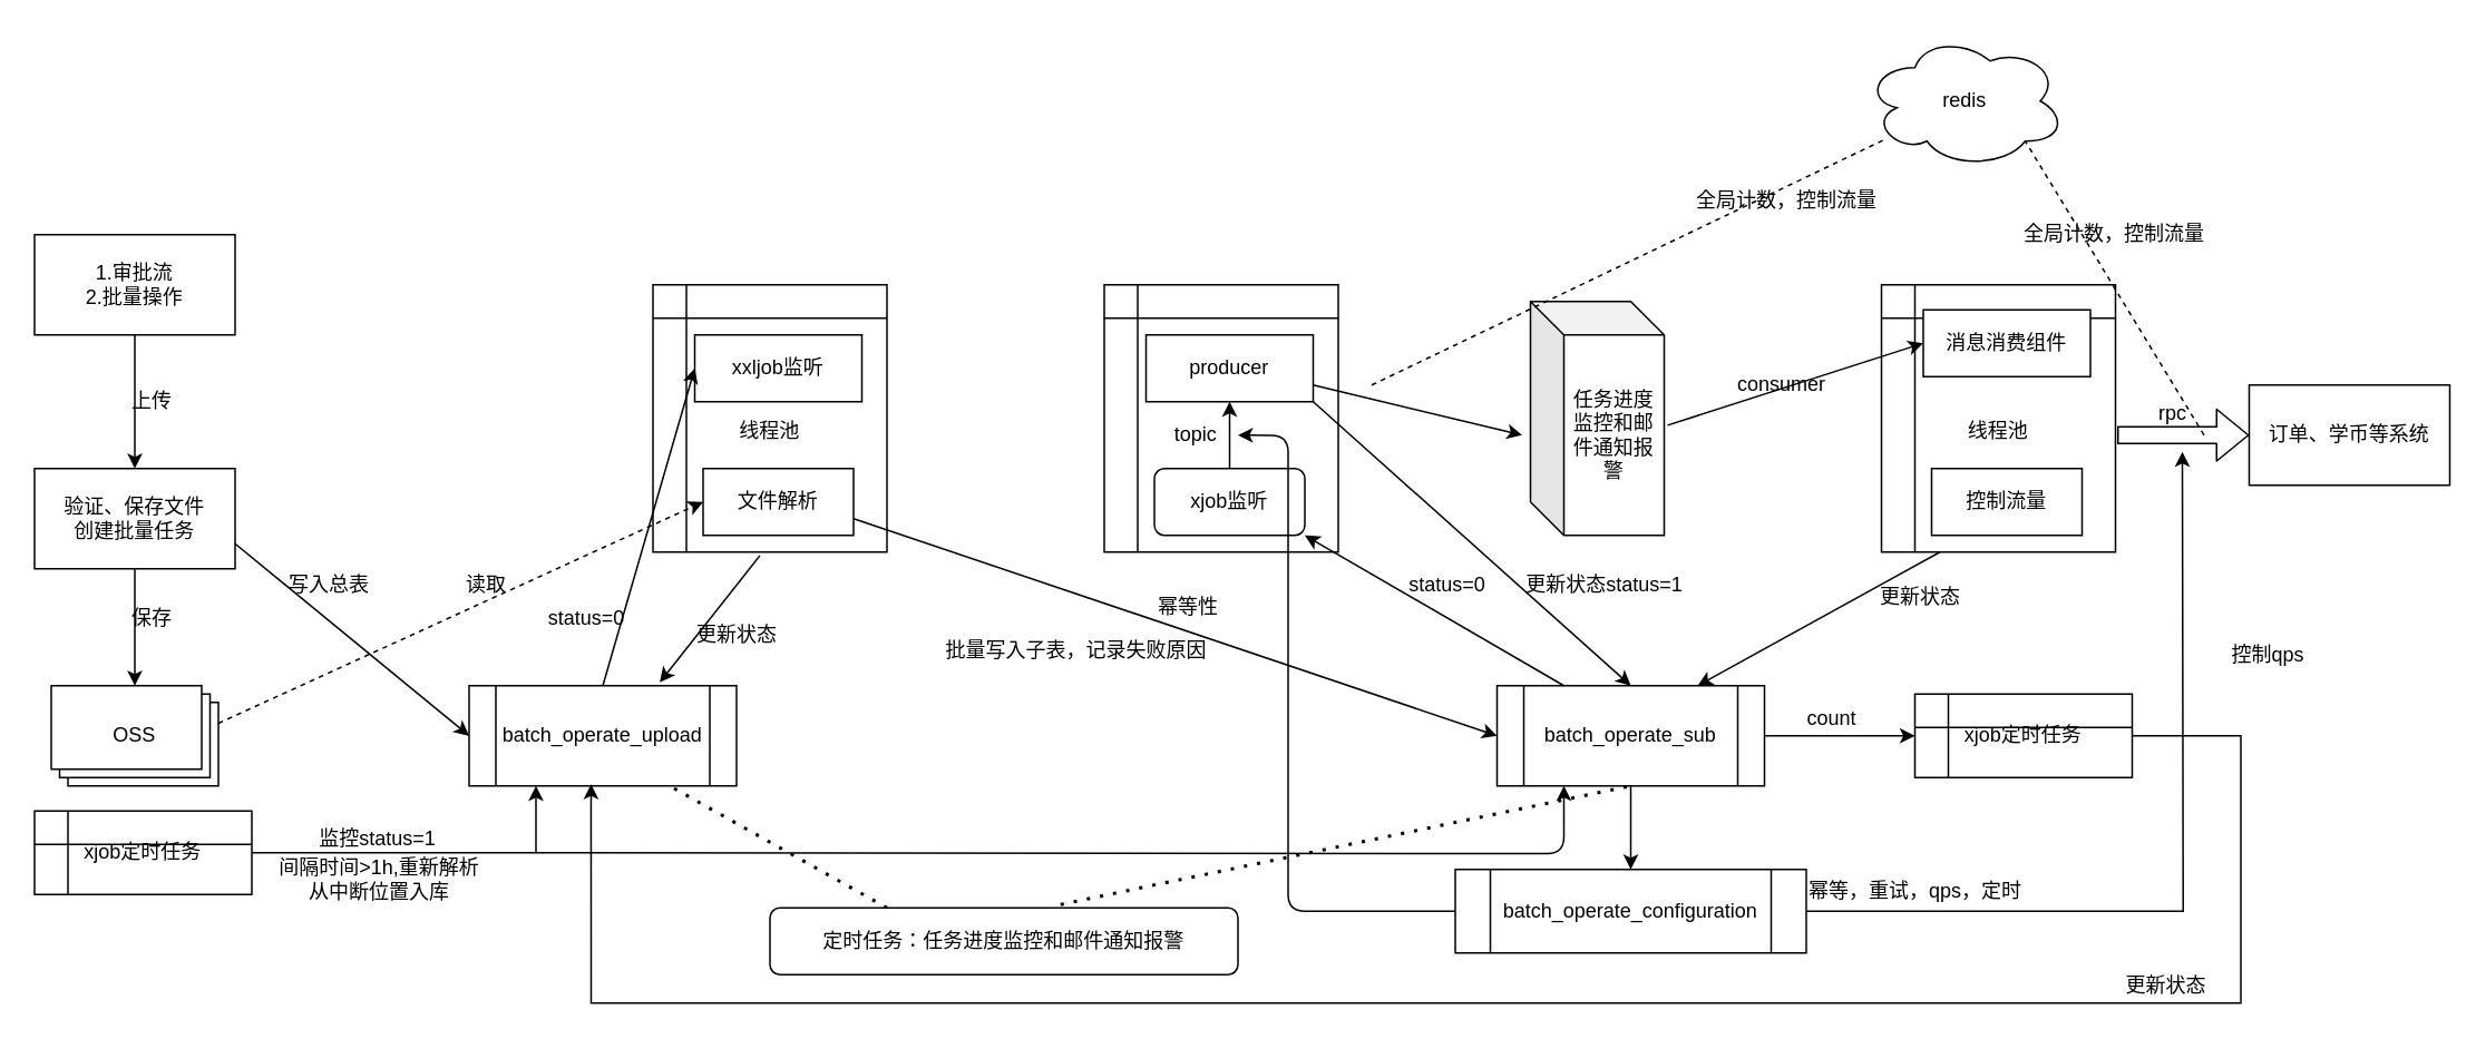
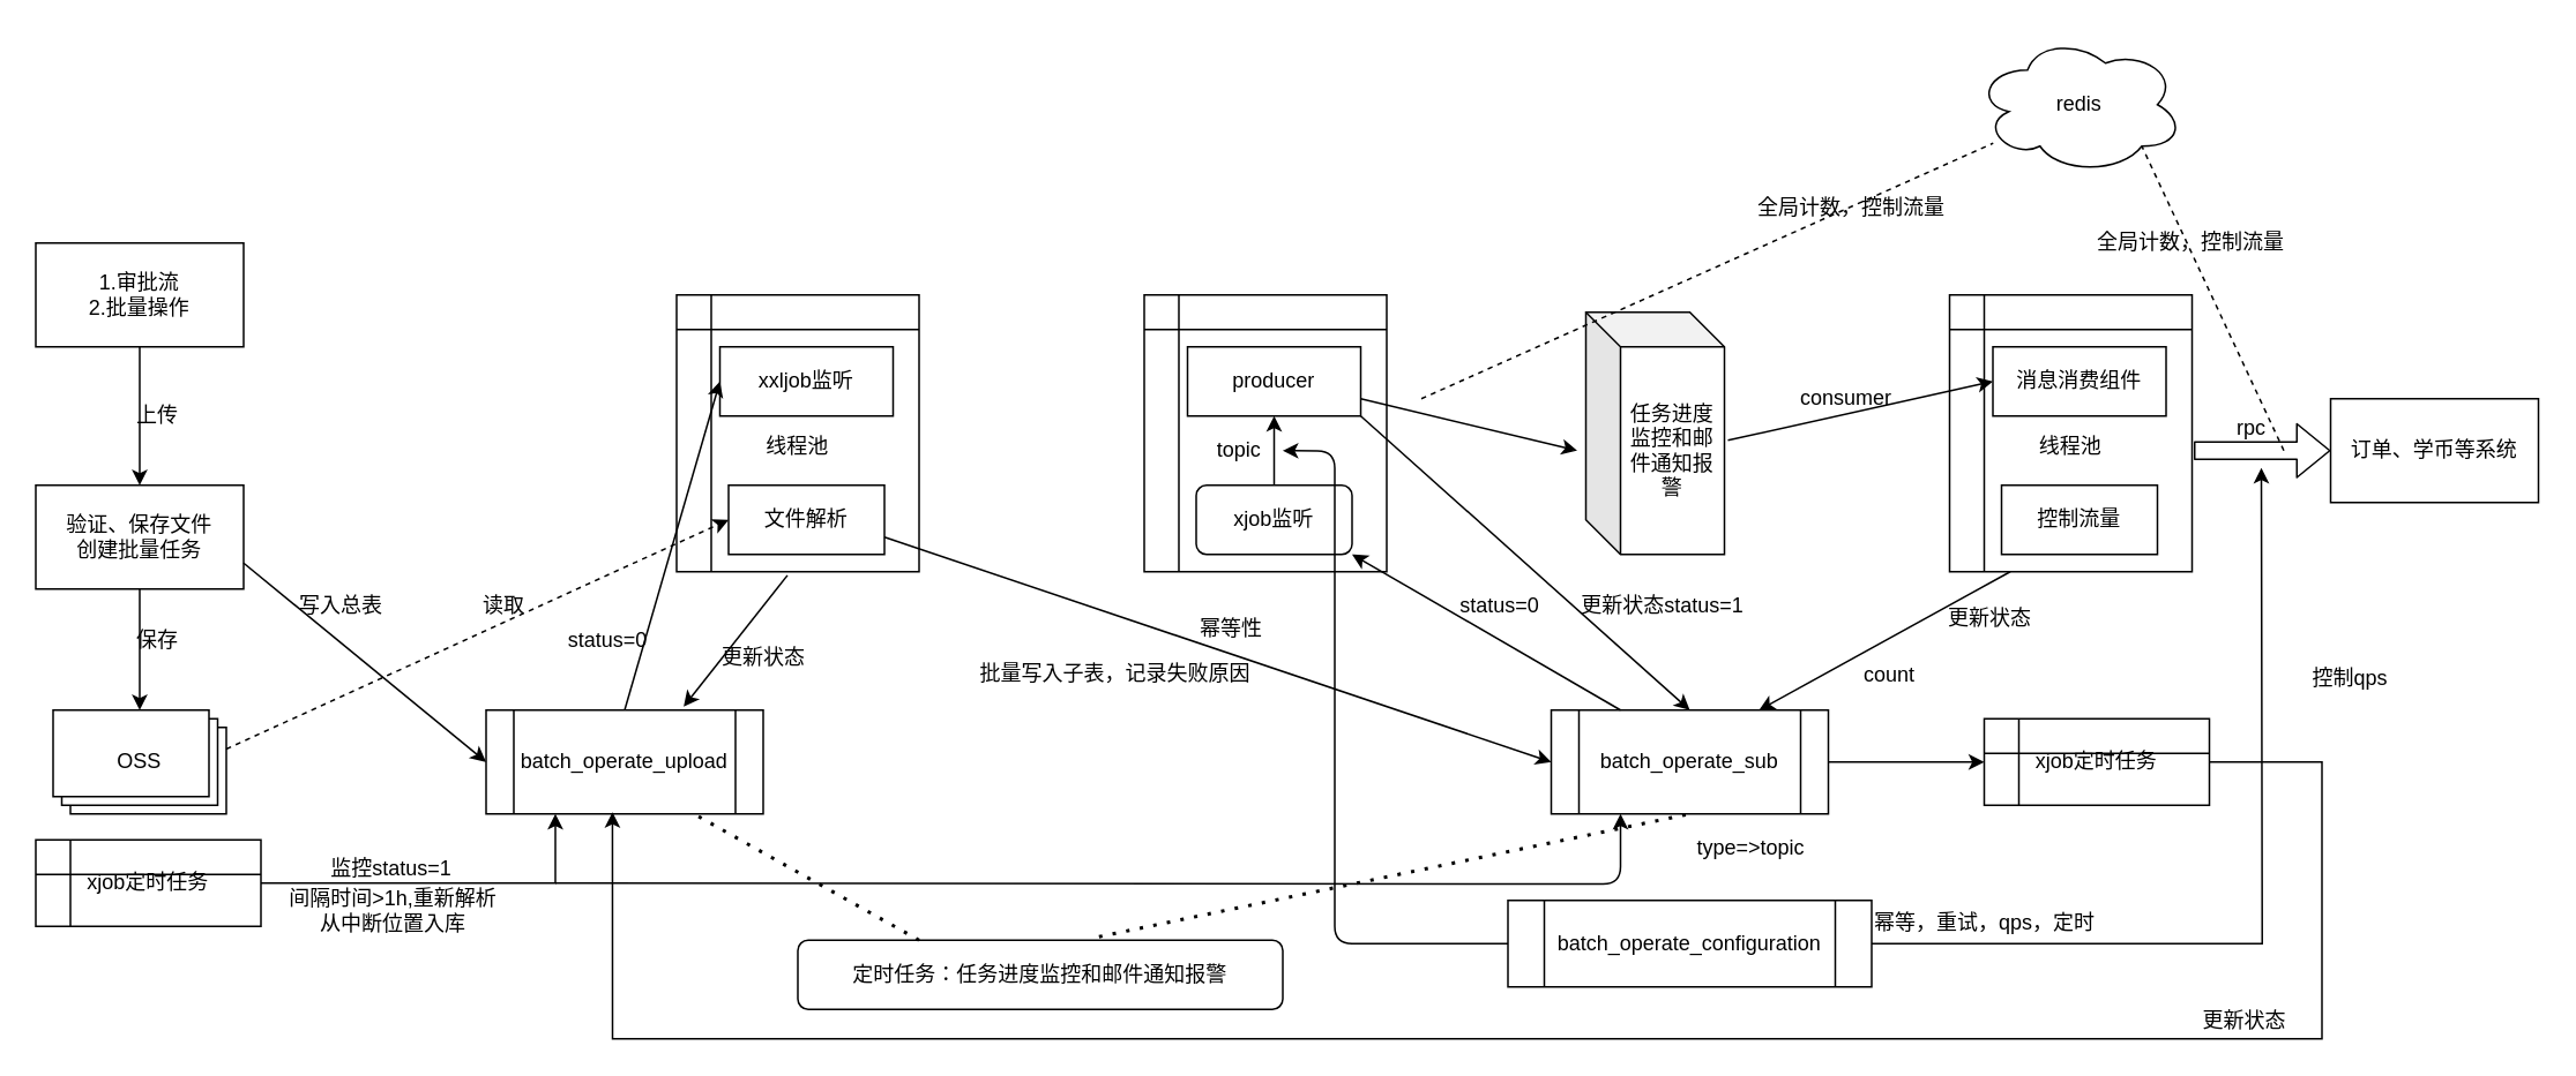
  <mxCell id="0" />
  <mxCell id="1" parent="0" />
  <mxCell id="2" value="" style="edgeStyle=orthogonalEdgeStyle;rounded=0;orthogonalLoop=1;jettySize=auto;html=1;" parent="1" source="3" target="5" edge="1"><mxGeometry relative="1" as="geometry" /></mxCell>
  <mxCell id="3" value="1.审批流&lt;br&gt;2.批量操作" style="rounded=0;whiteSpace=wrap;html=1;" parent="1" vertex="1"><mxGeometry x="20" y="140" width="120" height="60" as="geometry" /></mxCell>
  <mxCell id="4" style="edgeStyle=orthogonalEdgeStyle;rounded=0;orthogonalLoop=1;jettySize=auto;html=1;" parent="1" source="5" edge="1"><mxGeometry relative="1" as="geometry"><mxPoint x="80" y="410" as="targetPoint" /></mxGeometry></mxCell>
  <mxCell id="5" value="验证、保存文件&lt;br&gt;创建批量任务" style="rounded=0;whiteSpace=wrap;html=1;" parent="1" vertex="1"><mxGeometry x="20" y="280" width="120" height="60" as="geometry" /></mxCell>
  <mxCell id="6" value="上传" style="text;html=1;align=center;verticalAlign=middle;resizable=0;points=[];autosize=1;" parent="1" vertex="1"><mxGeometry x="70" y="230" width="40" height="20" as="geometry" /></mxCell>
  <mxCell id="7" value="" style="verticalLabelPosition=bottom;verticalAlign=top;html=1;shape=mxgraph.basic.layered_rect;dx=10;outlineConnect=0;" parent="1" vertex="1"><mxGeometry x="30" y="410" width="100" height="60" as="geometry" /></mxCell>
  <mxCell id="8" value="OSS" style="text;html=1;strokeColor=none;fillColor=none;align=center;verticalAlign=middle;whiteSpace=wrap;rounded=0;" parent="1" vertex="1"><mxGeometry x="60" y="430" width="40" height="20" as="geometry" /></mxCell>
  <mxCell id="9" value="batch_operate_upload" style="shape=process;whiteSpace=wrap;html=1;backgroundOutline=1;" parent="1" vertex="1"><mxGeometry x="280" y="410" width="160" height="60" as="geometry" /></mxCell>
  <mxCell id="10" value="&lt;br&gt;线程池&lt;br&gt;" style="shape=internalStorage;whiteSpace=wrap;html=1;backgroundOutline=1;" parent="1" vertex="1"><mxGeometry x="390" y="170" width="140" height="160" as="geometry" /></mxCell>
  <mxCell id="11" value="" style="endArrow=classic;html=1;exitX=0;exitY=0;exitDx=100;exitDy=22.5;exitPerimeter=0;entryX=0;entryY=0.5;entryDx=0;entryDy=0;dashed=1;" parent="1" source="7" target="13" edge="1"><mxGeometry width="50" height="50" relative="1" as="geometry"><mxPoint x="190" y="450" as="sourcePoint" /><mxPoint x="240" y="400" as="targetPoint" /></mxGeometry></mxCell>
  <mxCell id="12" value="&lt;span&gt;xxljob监听&lt;/span&gt;" style="rounded=0;whiteSpace=wrap;html=1;" parent="1" vertex="1"><mxGeometry x="415" y="200" width="100" height="40" as="geometry" /></mxCell>
  <mxCell id="13" value="文件解析" style="rounded=0;whiteSpace=wrap;html=1;" parent="1" vertex="1"><mxGeometry x="420" y="280" width="90" height="40" as="geometry" /></mxCell>
  <mxCell id="14" value="" style="endArrow=classic;html=1;exitX=0.5;exitY=0;exitDx=0;exitDy=0;entryX=0;entryY=0.5;entryDx=0;entryDy=0;" parent="1" source="9" target="12" edge="1"><mxGeometry width="50" height="50" relative="1" as="geometry"><mxPoint x="200" y="670" as="sourcePoint" /><mxPoint x="250" y="620" as="targetPoint" /></mxGeometry></mxCell>
  <mxCell id="15" value="保存" style="text;html=1;align=center;verticalAlign=middle;resizable=0;points=[];autosize=1;" parent="1" vertex="1"><mxGeometry x="70" y="360" width="40" height="20" as="geometry" /></mxCell>
  <mxCell id="16" value="" style="endArrow=classic;html=1;exitX=1;exitY=0.75;exitDx=0;exitDy=0;entryX=0;entryY=0.5;entryDx=0;entryDy=0;" parent="1" source="5" target="9" edge="1"><mxGeometry width="50" height="50" relative="1" as="geometry"><mxPoint x="160" y="370" as="sourcePoint" /><mxPoint x="210" y="320" as="targetPoint" /></mxGeometry></mxCell>
  <mxCell id="17" value="写入总表" style="text;html=1;align=center;verticalAlign=middle;resizable=0;points=[];autosize=1;" parent="1" vertex="1"><mxGeometry x="166" y="340" width="60" height="20" as="geometry" /></mxCell>
  <mxCell id="18" value="读取" style="text;html=1;align=center;verticalAlign=middle;resizable=0;points=[];autosize=1;" parent="1" vertex="1"><mxGeometry x="270" y="340" width="40" height="20" as="geometry" /></mxCell>
  <mxCell id="19" value="" style="endArrow=classic;html=1;exitX=0.457;exitY=1.013;exitDx=0;exitDy=0;exitPerimeter=0;entryX=0.713;entryY=-0.033;entryDx=0;entryDy=0;entryPerimeter=0;" parent="1" source="10" target="9" edge="1"><mxGeometry width="50" height="50" relative="1" as="geometry"><mxPoint x="470" y="420" as="sourcePoint" /><mxPoint x="520" y="370" as="targetPoint" /></mxGeometry></mxCell>
  <mxCell id="20" value="更新状态" style="text;html=1;align=center;verticalAlign=middle;resizable=0;points=[];autosize=1;" parent="1" vertex="1"><mxGeometry x="410" y="370" width="60" height="20" as="geometry" /></mxCell>
  <mxCell id="21" value="任务进度监控和邮件通知报警" style="shape=cube;whiteSpace=wrap;html=1;boundedLbl=1;backgroundOutline=1;darkOpacity=0.05;darkOpacity2=0.1;" parent="1" vertex="1"><mxGeometry x="915" y="180" width="80" height="140" as="geometry" /></mxCell>
  <mxCell id="22" value="&lt;br&gt;线程池&lt;br&gt;" style="shape=internalStorage;whiteSpace=wrap;html=1;backgroundOutline=1;" parent="1" vertex="1"><mxGeometry x="1125" y="170" width="140" height="160" as="geometry" /></mxCell>
- <mxCell id="23" value="&lt;span&gt;消息消费组件&lt;/span&gt;" style="rounded=0;whiteSpace=wrap;html=1;" parent="1" vertex="1"><mxGeometry x="1150" y="185" width="100" height="40" as="geometry" /></mxCell>
+ <mxCell id="23" value="&lt;span&gt;消息消费组件&lt;/span&gt;" style="rounded=0;whiteSpace=wrap;html=1;" parent="1" vertex="1"><mxGeometry x="1150" y="200" width="100" height="40" as="geometry" /></mxCell>
  <mxCell id="24" value="控制流量" style="rounded=0;whiteSpace=wrap;html=1;" parent="1" vertex="1"><mxGeometry x="1155" y="280" width="90" height="40" as="geometry" /></mxCell>
  <mxCell id="25" value="" style="endArrow=classic;html=1;exitX=1.025;exitY=0.529;exitDx=0;exitDy=0;exitPerimeter=0;entryX=0;entryY=0.5;entryDx=0;entryDy=0;" parent="1" source="21" target="23" edge="1"><mxGeometry width="50" height="50" relative="1" as="geometry"><mxPoint x="1005" y="280" as="sourcePoint" /><mxPoint x="1055" y="230" as="targetPoint" /></mxGeometry></mxCell>
  <mxCell id="26" value="consumer" style="text;html=1;align=center;verticalAlign=middle;resizable=0;points=[];autosize=1;" parent="1" vertex="1"><mxGeometry x="1030" y="220" width="70" height="20" as="geometry" /></mxCell>
  <mxCell id="27" value="" style="edgeStyle=orthogonalEdgeStyle;rounded=0;orthogonalLoop=1;jettySize=auto;html=1;" parent="1" source="29" target="39" edge="1"><mxGeometry relative="1" as="geometry" /></mxCell>
- <mxCell id="28" value="" style="edgeStyle=orthogonalEdgeStyle;rounded=0;orthogonalLoop=1;jettySize=auto;html=1;" parent="1" source="29" target="42" edge="1"><mxGeometry relative="1" as="geometry" /></mxCell>
  <mxCell id="29" value="batch_operate_sub" style="shape=process;whiteSpace=wrap;html=1;backgroundOutline=1;" parent="1" vertex="1"><mxGeometry x="895" y="410" width="160" height="60" as="geometry" /></mxCell>
  <mxCell id="30" value="批量写入子表，记录失败原因" style="text;html=1;align=center;verticalAlign=middle;resizable=0;points=[];autosize=1;" parent="1" vertex="1"><mxGeometry x="558" y="379" width="170" height="20" as="geometry" /></mxCell>
  <mxCell id="31" value="" style="endArrow=classic;html=1;exitX=0.25;exitY=1;exitDx=0;exitDy=0;entryX=0.75;entryY=0;entryDx=0;entryDy=0;" parent="1" source="22" target="29" edge="1"><mxGeometry width="50" height="50" relative="1" as="geometry"><mxPoint x="1135" y="390" as="sourcePoint" /><mxPoint x="1185" y="340" as="targetPoint" /></mxGeometry></mxCell>
  <mxCell id="32" value="更新状态" style="text;html=1;align=center;verticalAlign=middle;resizable=0;points=[];autosize=1;" parent="1" vertex="1"><mxGeometry x="1118" y="347" width="60" height="20" as="geometry" /></mxCell>
  <mxCell id="33" value="更新状态" style="text;html=1;align=center;verticalAlign=middle;resizable=0;points=[];autosize=1;" parent="1" vertex="1"><mxGeometry x="1265" y="580" width="60" height="20" as="geometry" /></mxCell>
  <mxCell id="34" value="定时任务：任务进度监控和邮件通知报警" style="rounded=1;whiteSpace=wrap;html=1;" parent="1" vertex="1"><mxGeometry x="460" y="543" width="280" height="40" as="geometry" /></mxCell>
  <mxCell id="35" value="" style="endArrow=none;dashed=1;html=1;dashPattern=1 3;strokeWidth=2;exitX=0.25;exitY=0;exitDx=0;exitDy=0;entryX=0.75;entryY=1;entryDx=0;entryDy=0;" parent="1" source="34" target="9" edge="1"><mxGeometry width="50" height="50" relative="1" as="geometry"><mxPoint x="420" y="520" as="sourcePoint" /><mxPoint x="470" y="470" as="targetPoint" /></mxGeometry></mxCell>
  <mxCell id="36" value="" style="endArrow=none;dashed=1;html=1;dashPattern=1 3;strokeWidth=2;exitX=0.621;exitY=-0.05;exitDx=0;exitDy=0;exitPerimeter=0;entryX=0.5;entryY=1;entryDx=0;entryDy=0;" parent="1" source="34" target="29" edge="1"><mxGeometry width="50" height="50" relative="1" as="geometry"><mxPoint x="610" y="540" as="sourcePoint" /><mxPoint x="660" y="490" as="targetPoint" /></mxGeometry></mxCell>
  <mxCell id="37" value="status=0" style="text;html=1;align=center;verticalAlign=middle;resizable=0;points=[];autosize=1;" parent="1" vertex="1"><mxGeometry x="320" y="360" width="60" height="20" as="geometry" /></mxCell>
  <mxCell id="38" style="edgeStyle=orthogonalEdgeStyle;rounded=0;orthogonalLoop=1;jettySize=auto;html=1;entryX=0.456;entryY=0.983;entryDx=0;entryDy=0;entryPerimeter=0;" parent="1" source="39" target="9" edge="1"><mxGeometry relative="1" as="geometry"><Array as="points"><mxPoint x="1340" y="600" /><mxPoint x="353" y="600" /></Array></mxGeometry></mxCell>
  <mxCell id="39" value="xjob定时任务" style="shape=internalStorage;whiteSpace=wrap;html=1;backgroundOutline=1;" parent="1" vertex="1"><mxGeometry x="1145" y="415" width="130" height="50" as="geometry" /></mxCell>
- <mxCell id="40" value="count" style="text;html=1;align=center;verticalAlign=middle;resizable=0;points=[];autosize=1;" parent="1" vertex="1"><mxGeometry x="1075" y="420" width="40" height="20" as="geometry" /></mxCell>
+ <mxCell id="40" value="count" style="text;html=1;align=center;verticalAlign=middle;resizable=0;points=[];autosize=1;" parent="1" vertex="1"><mxGeometry x="1070" y="380" width="40" height="20" as="geometry" /></mxCell>
  <mxCell id="41" style="edgeStyle=orthogonalEdgeStyle;rounded=0;orthogonalLoop=1;jettySize=auto;html=1;" parent="1" source="42" edge="1"><mxGeometry relative="1" as="geometry"><mxPoint x="1305" y="270" as="targetPoint" /></mxGeometry></mxCell>
  <mxCell id="42" value="batch_operate_configuration" style="shape=process;whiteSpace=wrap;html=1;backgroundOutline=1;" parent="1" vertex="1"><mxGeometry x="870" y="520" width="210" height="50" as="geometry" /></mxCell>
+ <mxCell id="43" value="type=&amp;gt;topic" style="text;html=1;align=center;verticalAlign=middle;resizable=0;points=[];autosize=1;" parent="1" vertex="1"><mxGeometry x="970" y="480" width="80" height="20" as="geometry" /></mxCell>
  <mxCell id="44" value="订单、学币等系统" style="rounded=0;whiteSpace=wrap;html=1;" parent="1" vertex="1"><mxGeometry x="1345" y="230" width="120" height="60" as="geometry" /></mxCell>
  <mxCell id="45" value="" style="shape=flexArrow;endArrow=classic;html=1;entryX=0;entryY=0.5;entryDx=0;entryDy=0;" parent="1" target="44" edge="1"><mxGeometry width="50" height="50" relative="1" as="geometry"><mxPoint x="1266" y="260" as="sourcePoint" /><mxPoint x="1335" y="240" as="targetPoint" /></mxGeometry></mxCell>
  <mxCell id="46" value="rpc" style="text;html=1;align=center;verticalAlign=middle;resizable=0;points=[];autosize=1;" parent="1" vertex="1"><mxGeometry x="1284" y="237" width="30" height="20" as="geometry" /></mxCell>
  <mxCell id="47" value="幂等，重试，qps，定时" style="text;html=1;align=center;verticalAlign=middle;resizable=0;points=[];autosize=1;" parent="1" vertex="1"><mxGeometry x="1075" y="523" width="140" height="20" as="geometry" /></mxCell>
  <mxCell id="48" value="" style="endArrow=classic;html=1;exitX=1;exitY=0.75;exitDx=0;exitDy=0;entryX=0;entryY=0.5;entryDx=0;entryDy=0;" parent="1" source="13" target="29" edge="1"><mxGeometry width="50" height="50" relative="1" as="geometry"><mxPoint x="580" y="390" as="sourcePoint" /><mxPoint x="630" y="340" as="targetPoint" /></mxGeometry></mxCell>
  <mxCell id="49" value="" style="shape=internalStorage;whiteSpace=wrap;html=1;backgroundOutline=1;" parent="1" vertex="1"><mxGeometry x="660" y="170" width="140" height="160" as="geometry" /></mxCell>
  <mxCell id="50" value="&lt;span&gt;producer&lt;/span&gt;" style="rounded=0;whiteSpace=wrap;html=1;" parent="1" vertex="1"><mxGeometry x="685" y="200" width="100" height="40" as="geometry" /></mxCell>
  <mxCell id="51" value="xjob监听" style="whiteSpace=wrap;html=1;rounded=1;" parent="1" vertex="1"><mxGeometry x="690" y="280" width="90" height="40" as="geometry" /></mxCell>
  <mxCell id="52" value="" style="endArrow=classic;html=1;exitX=0.25;exitY=0;exitDx=0;exitDy=0;entryX=1;entryY=1;entryDx=0;entryDy=0;" parent="1" source="29" target="51" edge="1"><mxGeometry width="50" height="50" relative="1" as="geometry"><mxPoint x="750" y="420" as="sourcePoint" /><mxPoint x="800" y="370" as="targetPoint" /></mxGeometry></mxCell>
  <mxCell id="53" value="" style="endArrow=classic;html=1;exitX=1;exitY=0.75;exitDx=0;exitDy=0;" parent="1" source="50" edge="1"><mxGeometry width="50" height="50" relative="1" as="geometry"><mxPoint x="785" y="220" as="sourcePoint" /><mxPoint x="910" y="260" as="targetPoint" /></mxGeometry></mxCell>
  <mxCell id="54" value="status=0" style="text;html=1;align=center;verticalAlign=middle;resizable=0;points=[];autosize=1;" parent="1" vertex="1"><mxGeometry x="835" y="340" width="60" height="20" as="geometry" /></mxCell>
  <mxCell id="55" value="" style="endArrow=classic;html=1;exitX=0.5;exitY=0;exitDx=0;exitDy=0;" parent="1" source="51" target="50" edge="1"><mxGeometry width="50" height="50" relative="1" as="geometry"><mxPoint x="570" y="350" as="sourcePoint" /><mxPoint x="620" y="300" as="targetPoint" /></mxGeometry></mxCell>
  <mxCell id="56" value="" style="endArrow=classic;html=1;exitX=0;exitY=0.5;exitDx=0;exitDy=0;entryX=0.571;entryY=0.563;entryDx=0;entryDy=0;entryPerimeter=0;edgeStyle=orthogonalEdgeStyle;" parent="1" source="42" target="49" edge="1"><mxGeometry width="50" height="50" relative="1" as="geometry"><mxPoint x="800" y="550" as="sourcePoint" /><mxPoint x="850" y="500" as="targetPoint" /><Array as="points"><mxPoint x="770" y="545" /><mxPoint x="770" y="260" /></Array></mxGeometry></mxCell>
  <mxCell id="57" value="topic" style="text;html=1;strokeColor=none;fillColor=none;align=center;verticalAlign=middle;whiteSpace=wrap;rounded=0;" parent="1" vertex="1"><mxGeometry x="695" y="250" width="40" height="20" as="geometry" /></mxCell>
  <mxCell id="58" value="" style="edgeStyle=orthogonalEdgeStyle;rounded=0;orthogonalLoop=1;jettySize=auto;html=1;entryX=0.25;entryY=1;entryDx=0;entryDy=0;" parent="1" source="59" target="9" edge="1"><mxGeometry relative="1" as="geometry"><mxPoint x="240" y="555" as="targetPoint" /></mxGeometry></mxCell>
  <mxCell id="59" value="xjob定时任务" style="shape=internalStorage;whiteSpace=wrap;html=1;backgroundOutline=1;" parent="1" vertex="1"><mxGeometry x="20" y="485" width="130" height="50" as="geometry" /></mxCell>
  <mxCell id="60" value="监控status=1" style="text;html=1;align=center;verticalAlign=middle;resizable=0;points=[];autosize=1;" parent="1" vertex="1"><mxGeometry x="180" y="492" width="90" height="20" as="geometry" /></mxCell>
  <mxCell id="61" value="间隔时间&amp;gt;1h,重新解析&lt;br&gt;从中断位置入库" style="text;html=1;align=center;verticalAlign=middle;resizable=0;points=[];autosize=1;" parent="1" vertex="1"><mxGeometry x="156" y="511" width="140" height="30" as="geometry" /></mxCell>
  <mxCell id="62" value="" style="endArrow=classic;html=1;exitX=1;exitY=1;exitDx=0;exitDy=0;entryX=0.5;entryY=0;entryDx=0;entryDy=0;" parent="1" source="50" target="29" edge="1"><mxGeometry width="50" height="50" relative="1" as="geometry"><mxPoint x="780" y="250" as="sourcePoint" /><mxPoint x="660" y="800" as="targetPoint" /></mxGeometry></mxCell>
  <mxCell id="63" value="更新状态status=1" style="text;html=1;align=center;verticalAlign=middle;resizable=0;points=[];autosize=1;" parent="1" vertex="1"><mxGeometry x="904" y="340" width="110" height="20" as="geometry" /></mxCell>
  <mxCell id="64" value="幂等性" style="text;html=1;align=center;verticalAlign=middle;resizable=0;points=[];autosize=1;" parent="1" vertex="1"><mxGeometry x="685" y="353" width="50" height="20" as="geometry" /></mxCell>
- <mxCell id="65" value="redis" style="ellipse;shape=cloud;whiteSpace=wrap;html=1;" vertex="1" parent="1"><mxGeometry x="1115" y="20" width="120" height="80" as="geometry" /></mxCell>
+ <mxCell id="65" value="redis" style="ellipse;shape=cloud;whiteSpace=wrap;html=1;" vertex="1" parent="1"><mxGeometry x="1140" y="20" width="120" height="80" as="geometry" /></mxCell>
  <mxCell id="66" value="控制qps" style="text;html=1;align=center;verticalAlign=middle;resizable=0;points=[];autosize=1;" vertex="1" parent="1"><mxGeometry x="1326" y="382" width="60" height="20" as="geometry" /></mxCell>
  <mxCell id="67" value="" style="endArrow=classic;html=1;entryX=0.25;entryY=1;entryDx=0;entryDy=0;edgeStyle=orthogonalEdgeStyle;" edge="1" parent="1" target="29"><mxGeometry width="50" height="50" relative="1" as="geometry"><mxPoint x="320" y="510" as="sourcePoint" /><mxPoint x="940" y="510" as="targetPoint" /></mxGeometry></mxCell>
  <mxCell id="68" value="" style="endArrow=none;dashed=1;html=1;" edge="1" parent="1" target="65"><mxGeometry width="50" height="50" relative="1" as="geometry"><mxPoint x="820" y="230" as="sourcePoint" /><mxPoint x="940" y="100" as="targetPoint" /></mxGeometry></mxCell>
  <mxCell id="69" value="" style="endArrow=none;dashed=1;html=1;entryX=0.8;entryY=0.8;entryDx=0;entryDy=0;entryPerimeter=0;exitX=1.133;exitY=1.15;exitDx=0;exitDy=0;exitPerimeter=0;" edge="1" parent="1" source="46" target="65"><mxGeometry width="50" height="50" relative="1" as="geometry"><mxPoint x="1050" y="180" as="sourcePoint" /><mxPoint x="1100" y="130" as="targetPoint" /></mxGeometry></mxCell>
  <mxCell id="70" value="全局计数，控制流量" style="text;html=1;align=center;verticalAlign=middle;resizable=0;points=[];autosize=1;" vertex="1" parent="1"><mxGeometry x="1204" y="130" width="120" height="20" as="geometry" /></mxCell>
  <mxCell id="71" value="全局计数，控制流量" style="text;html=1;align=center;verticalAlign=middle;resizable=0;points=[];autosize=1;" vertex="1" parent="1"><mxGeometry x="1008" y="110" width="120" height="20" as="geometry" /></mxCell>
